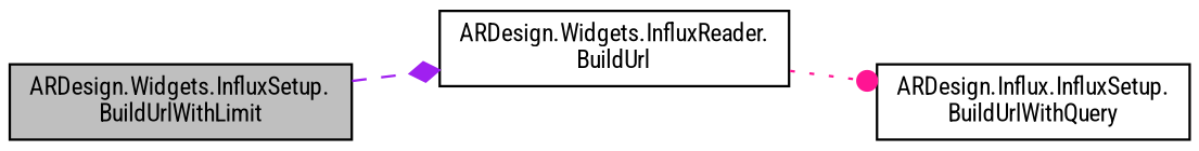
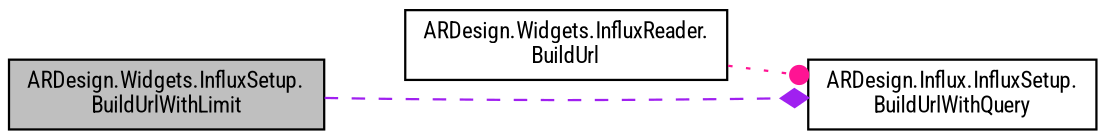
  digraph {
    fontname="Roboto Condensed"
    rankdir=LR
    node [color=black fillcolor=white fontname="Roboto Condensed" fontsize=10 shape=record style=filled]
    edge [fontname="Roboto Condensed" fontsize=10 labelfontname=Helvetica labelfontsize=10]
    n1 [fillcolor=grey75 fontcolor=black height=0.2 label="ARDesign.Widgets.InfluxSetup.\lBuildUrlWithLimit" width=0.4]
    n2 [height=0.2 label="ARDesign.Widgets.InfluxReader.\lBuildUrl" width=0.4]
    n3 [height=0.2 label="ARDesign.Influx.InfluxSetup.\lBuildUrlWithQuery" width=0.4]
-   n1 -> n2 [arrowhead=diamond color=purple style=dashed]
+   n1 -> n3 [arrowhead=diamond color=purple style=dashed]
    n2 -> n3 [arrowhead=dot color=deeppink style=dotted]
  }
